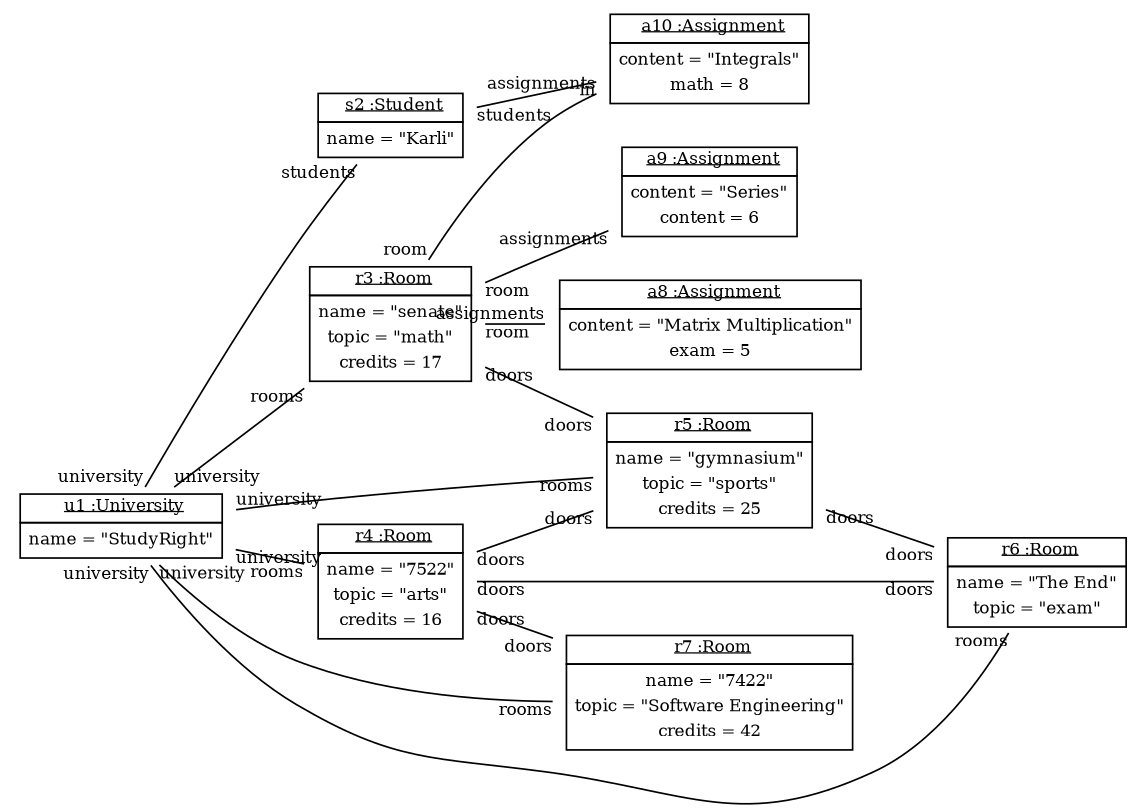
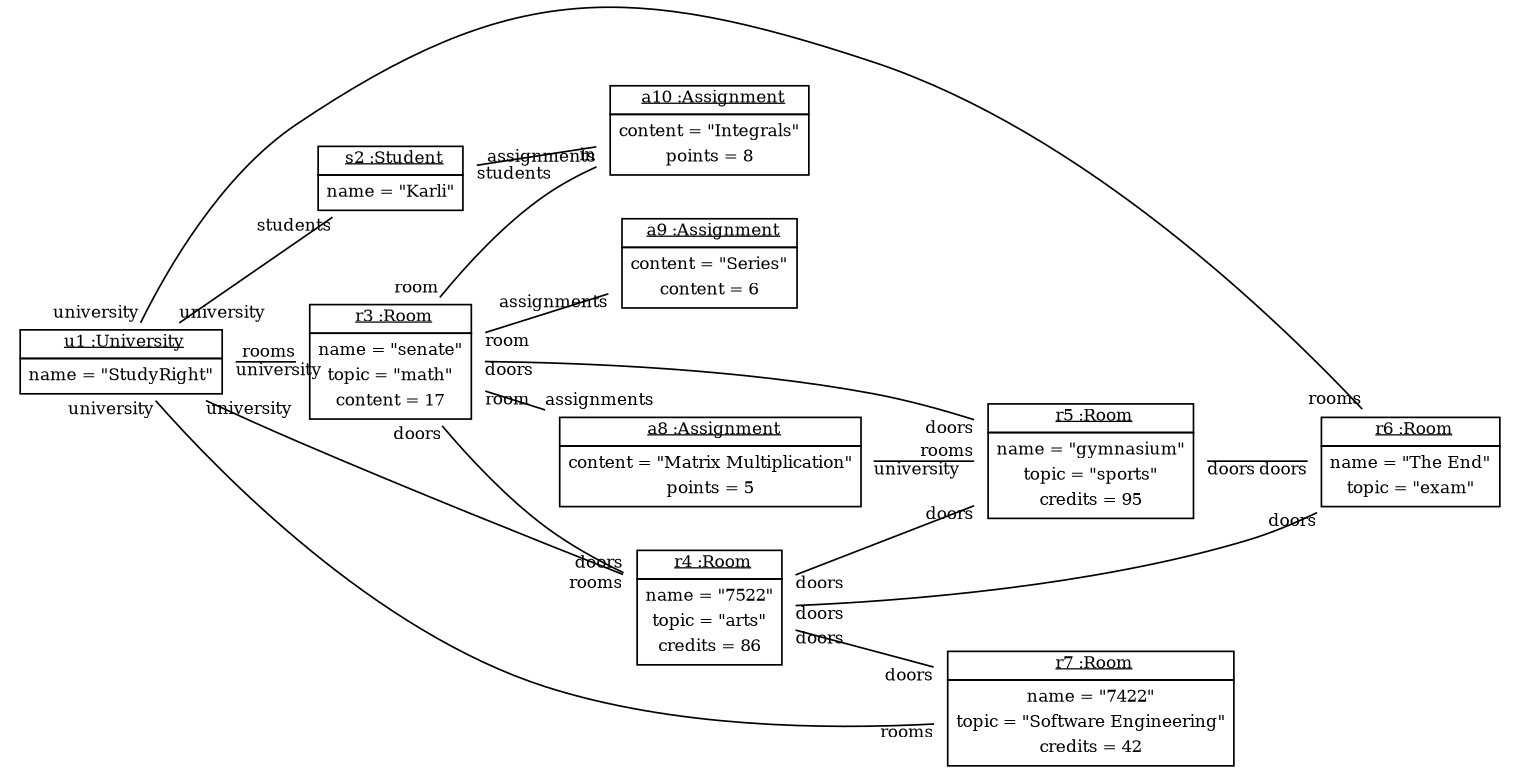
  graph {
    compound=true
    rankdir=LR
    node [fontsize=10 shape=none]
    edge [fontsize=10 headlabel=doors taillabel=university]
    n1 [label=<<table border='0' cellborder='1' cellspacing='0'> <tr> <td> <u>u1 :University</u></td></tr><tr><td><table border='0' cellborder='0' cellspacing='0'><tr><td>name = "StudyRight"</td></tr></table></td></tr></table>>]
    n2 [label=<<table border='0' cellborder='1' cellspacing='0'> <tr> <td> <u>s2 :Student</u></td></tr><tr><td><table border='0' cellborder='0' cellspacing='0'><tr><td>name = "Karli"</td></tr></table></td></tr></table>>]
-   n3 [label=<<table border='0' cellborder='1' cellspacing='0'> <tr> <td> <u>r3 :Room</u></td></tr><tr><td><table border='0' cellborder='0' cellspacing='0'><tr><td>name = "senate"</td></tr><tr><td>topic = "math"</td></tr><tr><td>credits = 17</td></tr></table></td></tr></table>>]
-   n4 [label=<<table border='0' cellborder='1' cellspacing='0'> <tr> <td> <u>r4 :Room</u></td></tr><tr><td><table border='0' cellborder='0' cellspacing='0'><tr><td>name = "7522"</td></tr><tr><td>topic = "arts"</td></tr><tr><td>credits = 16</td></tr></table></td></tr></table>>]
-   n5 [label=<<table border='0' cellborder='1' cellspacing='0'> <tr> <td> <u>r5 :Room</u></td></tr><tr><td><table border='0' cellborder='0' cellspacing='0'><tr><td>name = "gymnasium"</td></tr><tr><td>topic = "sports"</td></tr><tr><td>credits = 25</td></tr></table></td></tr></table>>]
+   n3 [label=<<table border='0' cellborder='1' cellspacing='0'> <tr> <td> <u>r3 :Room</u></td></tr><tr><td><table border='0' cellborder='0' cellspacing='0'><tr><td>name = "senate"</td></tr><tr><td>topic = "math"</td></tr><tr><td>content = 17</td></tr></table></td></tr></table>>]
+   n4 [label=<<table border='0' cellborder='1' cellspacing='0'> <tr> <td> <u>r4 :Room</u></td></tr><tr><td><table border='0' cellborder='0' cellspacing='0'><tr><td>name = "7522"</td></tr><tr><td>topic = "arts"</td></tr><tr><td>credits = 86</td></tr></table></td></tr></table>>]
+   n5 [label=<<table border='0' cellborder='1' cellspacing='0'> <tr> <td> <u>r5 :Room</u></td></tr><tr><td><table border='0' cellborder='0' cellspacing='0'><tr><td>name = "gymnasium"</td></tr><tr><td>topic = "sports"</td></tr><tr><td>credits = 95</td></tr></table></td></tr></table>>]
    n6 [label=<<table border='0' cellborder='1' cellspacing='0'> <tr> <td> <u>r6 :Room</u></td></tr><tr><td><table border='0' cellborder='0' cellspacing='0'><tr><td>name = "The End"</td></tr><tr><td>topic = "exam"</td></tr></table></td></tr></table>>]
    n7 [label=<<table border='0' cellborder='1' cellspacing='0'> <tr> <td> <u>r7 :Room</u></td></tr><tr><td><table border='0' cellborder='0' cellspacing='0'><tr><td>name = "7422"</td></tr><tr><td>topic = "Software Engineering"</td></tr><tr><td>credits = 42</td></tr></table></td></tr></table>>]
-   n8 [label=<<table border='0' cellborder='1' cellspacing='0'> <tr> <td> <u>a10 :Assignment</u></td></tr><tr><td><table border='0' cellborder='0' cellspacing='0'><tr><td>content = "Integrals"</td></tr><tr><td>math = 8</td></tr></table></td></tr></table>>]
-   n9 [label=<<table border='0' cellborder='1' cellspacing='0'> <tr> <td> <u>a8 :Assignment</u></td></tr><tr><td><table border='0' cellborder='0' cellspacing='0'><tr><td>content = "Matrix Multiplication"</td></tr><tr><td>exam = 5</td></tr></table></td></tr></table>>]
+   n8 [label=<<table border='0' cellborder='1' cellspacing='0'> <tr> <td> <u>a10 :Assignment</u></td></tr><tr><td><table border='0' cellborder='0' cellspacing='0'><tr><td>content = "Integrals"</td></tr><tr><td>points = 8</td></tr></table></td></tr></table>>]
+   n9 [label=<<table border='0' cellborder='1' cellspacing='0'> <tr> <td> <u>a8 :Assignment</u></td></tr><tr><td><table border='0' cellborder='0' cellspacing='0'><tr><td>content = "Matrix Multiplication"</td></tr><tr><td>points = 5</td></tr></table></td></tr></table>>]
    n10 [label=<<table border='0' cellborder='1' cellspacing='0'> <tr> <td> <u>a9 :Assignment</u></td></tr><tr><td><table border='0' cellborder='0' cellspacing='0'><tr><td>content = "Series"</td></tr><tr><td>content = 6</td></tr></table></td></tr></table>>]
    n1 -- n2 [headlabel=students]
    n1 -- n3 [headlabel=rooms]
    n1 -- n4 [headlabel=rooms]
-   n1 -- n5 [headlabel=rooms]
+   n9 -- n5 [headlabel=rooms]
    n1 -- n6 [headlabel=rooms]
    n1 -- n7 [headlabel=rooms]
    n2 -- n8 [headlabel=in taillabel=students]
+   n3 -- n4 [taillabel=doors]
    n3 -- n5 [taillabel=doors]
    n3 -- n8 [headlabel=assignments taillabel=room]
    n3 -- n9 [headlabel=assignments taillabel=room]
    n3 -- n10 [headlabel=assignments taillabel=room]
    n4 -- n5 [taillabel=doors]
    n4 -- n6 [taillabel=doors]
    n4 -- n7 [taillabel=doors]
    n5 -- n6 [taillabel=doors]
  }
